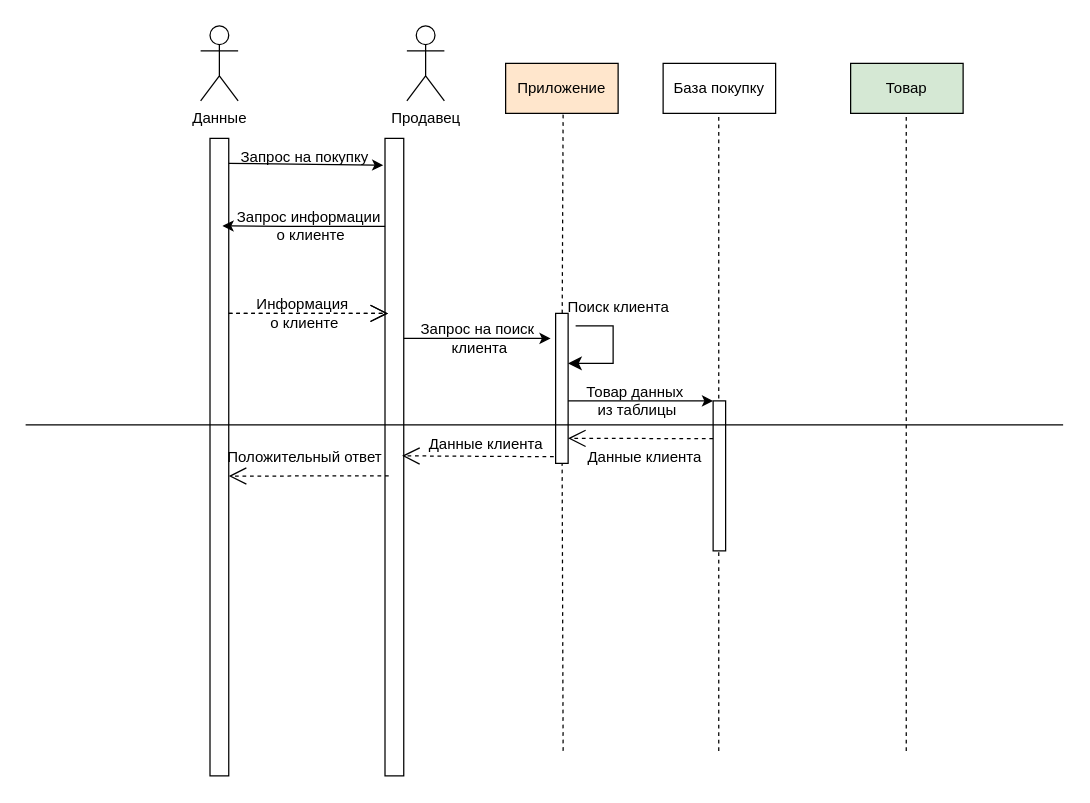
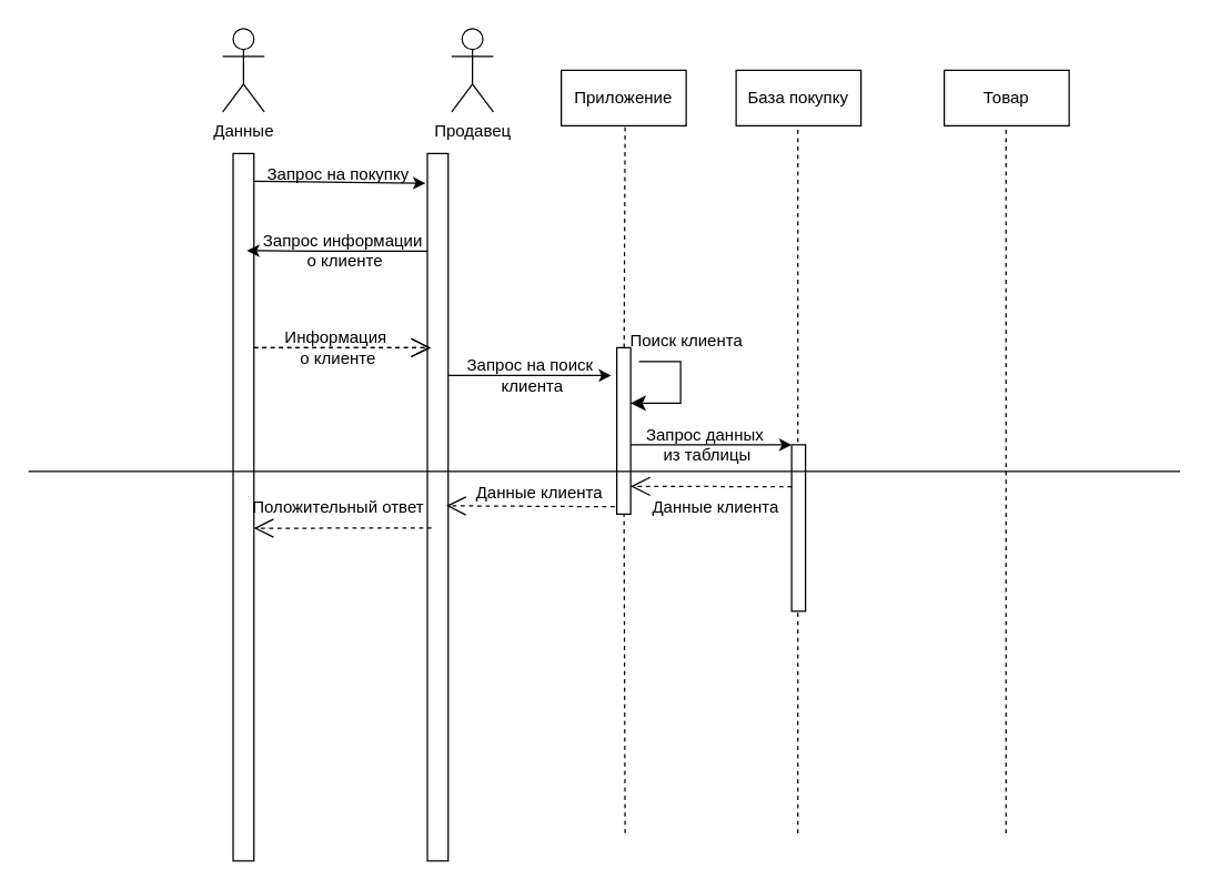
  <mxCell id="0" />
  <mxCell id="1" parent="0" />
  <mxCell id="2" value="Данные" style="shape=umlActor;verticalLabelPosition=bottom;verticalAlign=top;html=1;outlineConnect=0;" vertex="1" parent="1"><mxGeometry x="160" y="20" width="30" height="60" as="geometry" /></mxCell>
  <mxCell id="3" value="Продавец" style="shape=umlActor;verticalLabelPosition=bottom;verticalAlign=top;html=1;outlineConnect=0;" vertex="1" parent="1"><mxGeometry x="325" y="20" width="30" height="60" as="geometry" /></mxCell>
  <mxCell id="4" value="" style="shape=corner;whiteSpace=wrap;html=1;" vertex="1" parent="1"><mxGeometry x="167.5" y="110" width="15" height="510" as="geometry" /></mxCell>
  <mxCell id="5" value="" style="shape=corner;whiteSpace=wrap;html=1;" vertex="1" parent="1"><mxGeometry x="307.5" y="110" width="15" height="510" as="geometry" /></mxCell>
- <mxCell id="6" value="Приложение" style="rounded=0;whiteSpace=wrap;html=1;fillColor=#ffe6cc;" vertex="1" parent="1"><mxGeometry x="404" y="50" width="90" height="40" as="geometry" /></mxCell>
+ <mxCell id="6" value="Приложение" style="rounded=0;whiteSpace=wrap;html=1;" vertex="1" parent="1"><mxGeometry x="404" y="50" width="90" height="40" as="geometry" /></mxCell>
  <mxCell id="7" value="База покупку" style="rounded=0;whiteSpace=wrap;html=1;" vertex="1" parent="1"><mxGeometry x="530" y="50" width="90" height="40" as="geometry" /></mxCell>
- <mxCell id="8" value="Товар" style="rounded=0;whiteSpace=wrap;html=1;fillColor=#d5e8d4;" vertex="1" parent="1"><mxGeometry x="680" y="50" width="90" height="40" as="geometry" /></mxCell>
+ <mxCell id="8" value="Товар" style="rounded=0;whiteSpace=wrap;html=1;" vertex="1" parent="1"><mxGeometry x="680" y="50" width="90" height="40" as="geometry" /></mxCell>
  <mxCell id="9" value="" style="endArrow=none;dashed=1;html=1;rounded=0;" edge="1" parent="1"><mxGeometry width="50" height="50" relative="1" as="geometry"><mxPoint x="724.5" y="600" as="sourcePoint" /><mxPoint x="724.5" y="90" as="targetPoint" /></mxGeometry></mxCell>
  <mxCell id="10" value="" style="endArrow=none;dashed=1;html=1;rounded=0;" edge="1" parent="1" source="19"><mxGeometry width="50" height="50" relative="1" as="geometry"><mxPoint x="450" y="600" as="sourcePoint" /><mxPoint x="450" y="90" as="targetPoint" /></mxGeometry></mxCell>
  <mxCell id="11" value="" style="endArrow=none;dashed=1;html=1;rounded=0;" edge="1" parent="1"><mxGeometry width="50" height="50" relative="1" as="geometry"><mxPoint x="574.5" y="600" as="sourcePoint" /><mxPoint x="574.5" y="90" as="targetPoint" /></mxGeometry></mxCell>
  <mxCell id="12" value="" style="endArrow=classic;html=1;rounded=0;entryX=-0.093;entryY=0.042;entryDx=0;entryDy=0;entryPerimeter=0;" edge="1" parent="1" target="5"><mxGeometry width="50" height="50" relative="1" as="geometry"><mxPoint x="182.5" y="130" as="sourcePoint" /><mxPoint x="262.5" y="130" as="targetPoint" /></mxGeometry></mxCell>
  <mxCell id="13" value="Запрос на покупку" style="text;html=1;align=center;verticalAlign=middle;resizable=0;points=[];autosize=1;strokeColor=none;fillColor=none;" vertex="1" parent="1"><mxGeometry x="177.5" y="110" width="130" height="30" as="geometry" /></mxCell>
  <mxCell id="14" value="" style="endArrow=classic;html=1;rounded=0;entryX=0.826;entryY=0.117;entryDx=0;entryDy=0;entryPerimeter=0;" edge="1" parent="1"><mxGeometry width="50" height="50" relative="1" as="geometry"><mxPoint x="307.61" y="180.33" as="sourcePoint" /><mxPoint x="177.5" y="180" as="targetPoint" /><Array as="points"><mxPoint x="227.61" y="180.33" /></Array></mxGeometry></mxCell>
  <mxCell id="15" value="Запрос информации&amp;nbsp;&lt;div&gt;о клиенте&lt;/div&gt;" style="text;html=1;align=center;verticalAlign=middle;resizable=0;points=[];autosize=1;strokeColor=none;fillColor=none;" vertex="1" parent="1"><mxGeometry x="177.5" y="160" width="140" height="40" as="geometry" /></mxCell>
  <mxCell id="16" value="" style="endArrow=open;endSize=12;dashed=1;html=1;rounded=0;" edge="1" parent="1"><mxGeometry y="-70" width="160" relative="1" as="geometry"><mxPoint x="182.5" y="250" as="sourcePoint" /><mxPoint x="310" y="250" as="targetPoint" /><mxPoint as="offset" /></mxGeometry></mxCell>
  <mxCell id="17" value="Информация&amp;nbsp;&lt;div&gt;о клиенте&lt;/div&gt;" style="text;html=1;align=center;verticalAlign=middle;resizable=0;points=[];autosize=1;strokeColor=none;fillColor=none;" vertex="1" parent="1"><mxGeometry x="192.5" y="230" width="100" height="40" as="geometry" /></mxCell>
  <mxCell id="18" value="" style="endArrow=none;dashed=1;html=1;rounded=0;" edge="1" parent="1" target="19"><mxGeometry width="50" height="50" relative="1" as="geometry"><mxPoint x="450" y="600" as="sourcePoint" /><mxPoint x="450" y="90" as="targetPoint" /></mxGeometry></mxCell>
  <mxCell id="19" value="" style="shape=corner;whiteSpace=wrap;html=1;" vertex="1" parent="1"><mxGeometry x="444" y="250" width="10" height="120" as="geometry" /></mxCell>
  <mxCell id="20" value="" style="endArrow=classic;html=1;rounded=0;" edge="1" parent="1"><mxGeometry width="50" height="50" relative="1" as="geometry"><mxPoint x="322.5" y="270" as="sourcePoint" /><mxPoint x="440" y="270" as="targetPoint" /></mxGeometry></mxCell>
  <mxCell id="21" value="Запрос на поиск&amp;nbsp;&lt;div&gt;клиента&lt;/div&gt;" style="text;html=1;align=center;verticalAlign=middle;resizable=0;points=[];autosize=1;strokeColor=none;fillColor=none;" vertex="1" parent="1"><mxGeometry x="322.5" y="250" width="120" height="40" as="geometry" /></mxCell>
  <mxCell id="22" value="" style="edgeStyle=elbowEdgeStyle;elbow=horizontal;endArrow=classic;html=1;curved=0;rounded=0;endSize=8;startSize=8;entryX=0;entryY=0;entryDx=10;entryDy=40;entryPerimeter=0;" edge="1" parent="1" target="19"><mxGeometry width="50" height="50" relative="1" as="geometry"><mxPoint x="460" y="260" as="sourcePoint" /><mxPoint x="630" y="280" as="targetPoint" /><Array as="points"><mxPoint x="490" y="260" /></Array></mxGeometry></mxCell>
  <mxCell id="23" value="Поиск клиента" style="text;html=1;align=center;verticalAlign=middle;resizable=0;points=[];autosize=1;strokeColor=none;fillColor=none;" vertex="1" parent="1"><mxGeometry x="444" y="230" width="100" height="30" as="geometry" /></mxCell>
  <mxCell id="24" value="" style="shape=corner;whiteSpace=wrap;html=1;" vertex="1" parent="1"><mxGeometry x="570" y="320" width="10" height="120" as="geometry" /></mxCell>
  <mxCell id="25" value="" style="endArrow=classic;html=1;rounded=0;entryX=0;entryY=0;entryDx=0;entryDy=0;entryPerimeter=0;" edge="1" parent="1" target="24"><mxGeometry width="50" height="50" relative="1" as="geometry"><mxPoint x="454" y="320" as="sourcePoint" /><mxPoint x="544" y="320" as="targetPoint" /></mxGeometry></mxCell>
- <mxCell id="26" value="Товар данных&amp;nbsp;&lt;div&gt;из таблицы&lt;/div&gt;" style="text;html=1;align=center;verticalAlign=middle;resizable=0;points=[];autosize=1;strokeColor=none;fillColor=none;" vertex="1" parent="1"><mxGeometry x="454" y="300" width="110" height="40" as="geometry" /></mxCell>
+ <mxCell id="26" value="Запрос данных&amp;nbsp;&lt;div&gt;из таблицы&lt;/div&gt;" style="text;html=1;align=center;verticalAlign=middle;resizable=0;points=[];autosize=1;strokeColor=none;fillColor=none;" vertex="1" parent="1"><mxGeometry x="454" y="300" width="110" height="40" as="geometry" /></mxCell>
  <mxCell id="27" value="" style="endArrow=open;endSize=12;dashed=1;html=1;rounded=0;entryX=0.989;entryY=0.954;entryDx=0;entryDy=0;entryPerimeter=0;" edge="1" parent="1"><mxGeometry y="-70" width="160" relative="1" as="geometry"><mxPoint x="570" y="350.19" as="sourcePoint" /><mxPoint x="453.89" y="350" as="targetPoint" /><mxPoint as="offset" /></mxGeometry></mxCell>
  <mxCell id="28" value="Данные клиента" style="text;html=1;align=center;verticalAlign=middle;resizable=0;points=[];autosize=1;strokeColor=none;fillColor=none;" vertex="1" parent="1"><mxGeometry x="460" y="350" width="110" height="30" as="geometry" /></mxCell>
  <mxCell id="29" value="" style="endArrow=open;endSize=12;dashed=1;html=1;rounded=0;entryX=0.91;entryY=0.498;entryDx=0;entryDy=0;entryPerimeter=0;" edge="1" parent="1" target="5"><mxGeometry y="-70" width="160" relative="1" as="geometry"><mxPoint x="442.5" y="364.67" as="sourcePoint" /><mxPoint x="335" y="364.67" as="targetPoint" /><mxPoint as="offset" /></mxGeometry></mxCell>
  <mxCell id="30" value="Данные клиента" style="text;html=1;align=center;verticalAlign=middle;resizable=0;points=[];autosize=1;strokeColor=none;fillColor=none;" vertex="1" parent="1"><mxGeometry x="332.5" y="340" width="110" height="30" as="geometry" /></mxCell>
  <mxCell id="31" value="" style="endArrow=open;endSize=12;dashed=1;html=1;rounded=0;" edge="1" parent="1"><mxGeometry y="-70" width="160" relative="1" as="geometry"><mxPoint x="182.5" y="250" as="sourcePoint" /><mxPoint x="310" y="250" as="targetPoint" /><mxPoint as="offset" /></mxGeometry></mxCell>
  <mxCell id="32" value="" style="endArrow=open;endSize=12;dashed=1;html=1;rounded=0;entryX=0.801;entryY=0.433;entryDx=0;entryDy=0;entryPerimeter=0;" edge="1" parent="1"><mxGeometry y="-70" width="160" relative="1" as="geometry"><mxPoint x="310.48" y="380" as="sourcePoint" /><mxPoint x="182.495" y="380.16" as="targetPoint" /><mxPoint as="offset" /></mxGeometry></mxCell>
  <mxCell id="33" value="Положительный ответ" style="text;html=1;align=center;verticalAlign=middle;resizable=0;points=[];autosize=1;strokeColor=none;fillColor=none;" vertex="1" parent="1"><mxGeometry x="167.5" y="350" width="150" height="30" as="geometry" /></mxCell>
  <mxCell id="34" value="" style="endArrow=none;html=1;rounded=0;" edge="1" parent="1"><mxGeometry width="50" height="50" relative="1" as="geometry"><mxPoint x="20" y="339.29" as="sourcePoint" /><mxPoint x="850" y="339.29" as="targetPoint" /></mxGeometry></mxCell>
